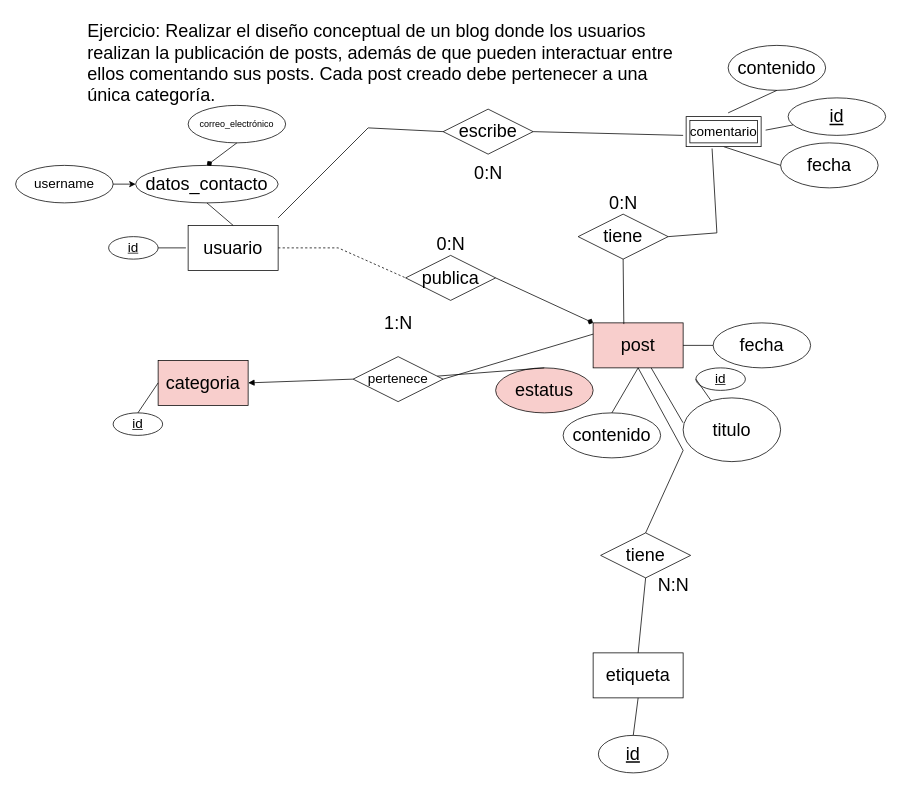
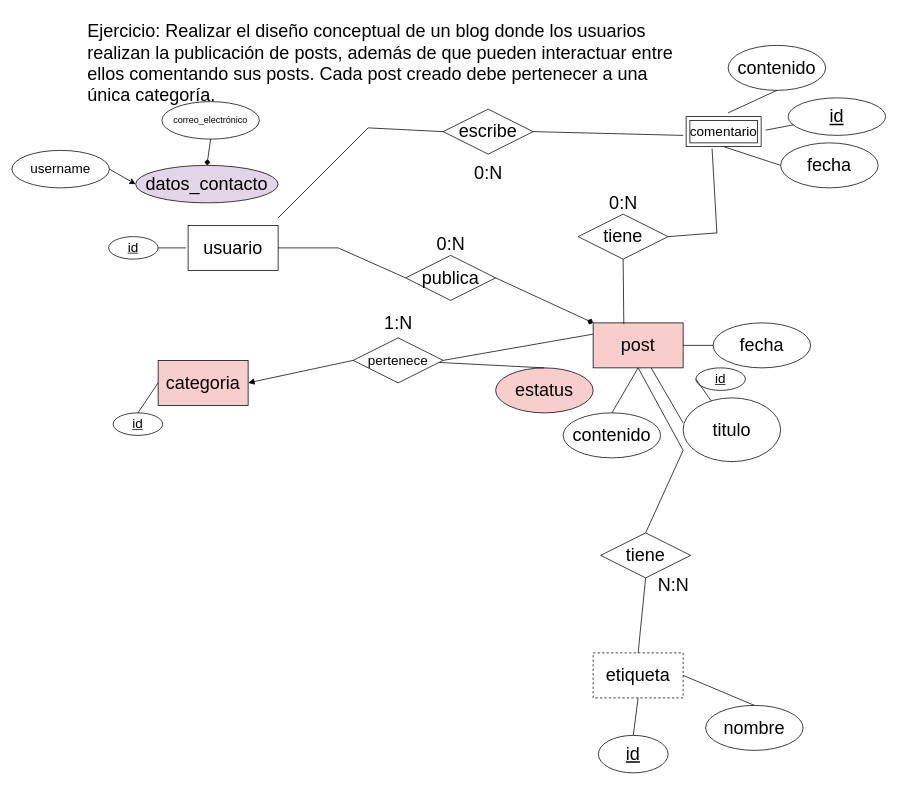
  <mxCell id="0" />
  <mxCell id="1" parent="0" />
  <mxCell id="2" value="&lt;font style=&quot;font-size: 24px;&quot;&gt;Ejercicio: Realizar el diseño conceptual de un blog donde los usuarios realizan la publicación de posts, además de que pueden interactuar entre ellos comentando sus posts. Cada post creado debe pertenecer a una única categoría.&lt;/font&gt;" style="text;whiteSpace=wrap;html=1;" vertex="1" parent="1"><mxGeometry x="114" y="20" width="800" height="70" as="geometry" /></mxCell>
  <mxCell id="3" value="&lt;font style=&quot;font-size: 24px;&quot;&gt;usuario&lt;/font&gt;" style="whiteSpace=wrap;html=1;" vertex="1" parent="1"><mxGeometry x="250" y="300" width="120" height="60" as="geometry" /></mxCell>
  <mxCell id="4" value="&lt;font style=&quot;font-size: 24px;&quot;&gt;post&lt;/font&gt;" style="whiteSpace=wrap;html=1;fillColor=#f8cecc;" vertex="1" parent="1"><mxGeometry x="790" y="430" width="120" height="60" as="geometry" /></mxCell>
  <mxCell id="5" value="&lt;font style=&quot;font-size: 24px;&quot;&gt;categoria&lt;br&gt;&lt;/font&gt;" style="whiteSpace=wrap;html=1;fillColor=#f8cecc;" vertex="1" parent="1"><mxGeometry x="210" y="480" width="120" height="60" as="geometry" /></mxCell>
- <mxCell id="6" value="&lt;font style=&quot;font-size: 24px;&quot;&gt;datos_contacto&lt;/font&gt;" style="ellipse;whiteSpace=wrap;html=1;" vertex="1" parent="1"><mxGeometry x="180" y="220" width="190" height="50" as="geometry" /></mxCell>
- <mxCell id="7" value="&lt;font style=&quot;font-size: 12px;&quot;&gt;correo_electrónico&lt;/font&gt;" style="ellipse;whiteSpace=wrap;html=1;" vertex="1" parent="1"><mxGeometry x="250" y="140" width="130" height="50" as="geometry" /></mxCell>
- <mxCell id="8" value="&lt;font style=&quot;font-size: 18px;&quot;&gt;username&lt;/font&gt;" style="ellipse;whiteSpace=wrap;html=1;" vertex="1" parent="1"><mxGeometry x="20" y="220" width="130" height="50" as="geometry" /></mxCell>
+ <mxCell id="6" value="&lt;font style=&quot;font-size: 24px;&quot;&gt;datos_contacto&lt;/font&gt;" style="ellipse;whiteSpace=wrap;html=1;fillColor=#e1d5e7;" vertex="1" parent="1"><mxGeometry x="180" y="220" width="190" height="50" as="geometry" /></mxCell>
+ <mxCell id="7" value="&lt;font style=&quot;font-size: 12px;&quot;&gt;correo_electrónico&lt;/font&gt;" style="ellipse;whiteSpace=wrap;html=1;" vertex="1" parent="1"><mxGeometry x="215" y="135" width="130" height="50" as="geometry" /></mxCell>
+ <mxCell id="8" value="&lt;font style=&quot;font-size: 18px;&quot;&gt;username&lt;/font&gt;" style="ellipse;whiteSpace=wrap;html=1;" vertex="1" parent="1"><mxGeometry x="15" y="200" width="130" height="50" as="geometry" /></mxCell>
  <mxCell id="9" value="&lt;font style=&quot;font-size: 18px;&quot;&gt;&lt;u&gt;id&lt;/u&gt;&lt;/font&gt;" style="ellipse;whiteSpace=wrap;html=1;" vertex="1" parent="1"><mxGeometry x="144" y="315" width="66" height="30" as="geometry" /></mxCell>
  <mxCell id="10" value="" style="endArrow=diamond;html=1;rounded=0;exitX=0.5;exitY=1;exitDx=0;exitDy=0;entryX=0.5;entryY=0;entryDx=0;entryDy=0;" edge="1" parent="1" source="7" target="6"><mxGeometry width="50" height="50" relative="1" as="geometry"><mxPoint x="200" y="410" as="sourcePoint" /><mxPoint x="250" y="360" as="targetPoint" /></mxGeometry></mxCell>
  <mxCell id="11" value="&lt;font style=&quot;font-size: 24px;&quot;&gt;&lt;u&gt;id&lt;/u&gt;&lt;/font&gt;" style="ellipse;whiteSpace=wrap;html=1;" vertex="1" parent="1"><mxGeometry x="1050" y="130" width="130" height="50" as="geometry" /></mxCell>
  <mxCell id="12" value="&lt;span style=&quot;font-size: 24px;&quot;&gt;fecha&lt;/span&gt;" style="ellipse;whiteSpace=wrap;html=1;" vertex="1" parent="1"><mxGeometry x="1040" y="190" width="130" height="60" as="geometry" /></mxCell>
  <mxCell id="13" value="&lt;span style=&quot;font-size: 24px;&quot;&gt;contenido&lt;/span&gt;" style="ellipse;whiteSpace=wrap;html=1;" vertex="1" parent="1"><mxGeometry x="970" y="60" width="130" height="60" as="geometry" /></mxCell>
  <mxCell id="14" value="&lt;span style=&quot;font-size: 24px;&quot;&gt;fecha&lt;/span&gt;" style="ellipse;whiteSpace=wrap;html=1;" vertex="1" parent="1"><mxGeometry x="950" y="430" width="130" height="60" as="geometry" /></mxCell>
  <mxCell id="15" value="&lt;span style=&quot;font-size: 24px;&quot;&gt;titulo&lt;/span&gt;" style="ellipse;whiteSpace=wrap;html=1;" vertex="1" parent="1"><mxGeometry x="910" y="530" width="130" height="85" as="geometry" /></mxCell>
  <mxCell id="16" value="&lt;span style=&quot;font-size: 24px;&quot;&gt;contenido&lt;/span&gt;" style="ellipse;whiteSpace=wrap;html=1;" vertex="1" parent="1"><mxGeometry x="750" y="550" width="130" height="60" as="geometry" /></mxCell>
  <mxCell id="17" value="&lt;span style=&quot;font-size: 24px;&quot;&gt;estatus&lt;/span&gt;" style="ellipse;whiteSpace=wrap;html=1;fillColor=#f8cecc;" vertex="1" parent="1"><mxGeometry x="660" y="490" width="130" height="60" as="geometry" /></mxCell>
  <mxCell id="18" value="&lt;font style=&quot;font-size: 18px;&quot;&gt;&lt;u&gt;id&lt;/u&gt;&lt;/font&gt;" style="ellipse;whiteSpace=wrap;html=1;" vertex="1" parent="1"><mxGeometry x="927" y="490" width="66" height="30" as="geometry" /></mxCell>
  <mxCell id="19" value="&lt;font style=&quot;font-size: 18px;&quot;&gt;&lt;u&gt;id&lt;/u&gt;&lt;/font&gt;" style="ellipse;whiteSpace=wrap;html=1;" vertex="1" parent="1"><mxGeometry x="150" y="550" width="66" height="30" as="geometry" /></mxCell>
  <mxCell id="20" value="" style="endArrow=classic;html=1;rounded=0;exitX=1;exitY=0.5;exitDx=0;exitDy=0;entryX=0;entryY=0.5;entryDx=0;entryDy=0;" edge="1" parent="1" source="8" target="6"><mxGeometry width="50" height="50" relative="1" as="geometry"><mxPoint x="146" y="235" as="sourcePoint" /><mxPoint x="190" y="255" as="targetPoint" /></mxGeometry></mxCell>
- <mxCell id="21" value="" style="endArrow=none;html=1;rounded=0;exitX=0.5;exitY=0;exitDx=0;exitDy=0;entryX=0.5;entryY=1;entryDx=0;entryDy=0;" edge="1" parent="1" source="3" target="6"><mxGeometry width="50" height="50" relative="1" as="geometry"><mxPoint x="125" y="280" as="sourcePoint" /><mxPoint x="190" y="255" as="targetPoint" /></mxGeometry></mxCell>
  <mxCell id="22" value="" style="endArrow=none;html=1;rounded=0;entryX=0.5;entryY=1;entryDx=0;entryDy=0;exitX=0.5;exitY=0;exitDx=0;exitDy=0;" edge="1" parent="1" target="13"><mxGeometry width="50" height="50" relative="1" as="geometry"><mxPoint x="970" y="150" as="sourcePoint" /><mxPoint x="840" y="210" as="targetPoint" /></mxGeometry></mxCell>
  <mxCell id="23" value="" style="endArrow=none;html=1;rounded=0;" edge="1" parent="1" target="11"><mxGeometry width="50" height="50" relative="1" as="geometry"><mxPoint x="1020" y="173" as="sourcePoint" /><mxPoint x="1045" y="130" as="targetPoint" /></mxGeometry></mxCell>
  <mxCell id="24" value="" style="endArrow=none;html=1;rounded=0;exitX=0.5;exitY=1;exitDx=0;exitDy=0;entryX=0;entryY=0.5;entryDx=0;entryDy=0;" edge="1" parent="1" source="57" target="12"><mxGeometry width="50" height="50" relative="1" as="geometry"><mxPoint x="970" y="210" as="sourcePoint" /><mxPoint x="1068" y="177" as="targetPoint" /></mxGeometry></mxCell>
  <mxCell id="25" value="" style="endArrow=none;html=1;rounded=0;entryX=0;entryY=0.5;entryDx=0;entryDy=0;exitX=1;exitY=0.5;exitDx=0;exitDy=0;" edge="1" parent="1" source="4" target="14"><mxGeometry width="50" height="50" relative="1" as="geometry"><mxPoint x="897" y="440" as="sourcePoint" /><mxPoint x="965" y="420" as="targetPoint" /></mxGeometry></mxCell>
  <mxCell id="26" value="" style="endArrow=none;html=1;rounded=0;entryX=0;entryY=0.5;entryDx=0;entryDy=0;" edge="1" parent="1" source="15" target="18"><mxGeometry width="50" height="50" relative="1" as="geometry"><mxPoint x="920" y="470" as="sourcePoint" /><mxPoint x="960" y="470" as="targetPoint" /></mxGeometry></mxCell>
  <mxCell id="27" value="" style="endArrow=none;html=1;rounded=0;exitX=1;exitY=0.5;exitDx=0;exitDy=0;" edge="1" parent="1" source="9"><mxGeometry width="50" height="50" relative="1" as="geometry"><mxPoint x="370" y="310" as="sourcePoint" /><mxPoint x="247" y="330" as="targetPoint" /></mxGeometry></mxCell>
  <mxCell id="28" value="" style="endArrow=none;html=1;rounded=0;entryX=-0.001;entryY=0.39;entryDx=0;entryDy=0;entryPerimeter=0;" edge="1" parent="1" source="4" target="15"><mxGeometry width="50" height="50" relative="1" as="geometry"><mxPoint x="919" y="492" as="sourcePoint" /><mxPoint x="937" y="515" as="targetPoint" /></mxGeometry></mxCell>
  <mxCell id="29" value="" style="endArrow=none;html=1;rounded=0;entryX=0.5;entryY=0;entryDx=0;entryDy=0;exitX=0.5;exitY=1;exitDx=0;exitDy=0;" edge="1" parent="1" source="4" target="16"><mxGeometry width="50" height="50" relative="1" as="geometry"><mxPoint x="879" y="500" as="sourcePoint" /><mxPoint x="920" y="563" as="targetPoint" /></mxGeometry></mxCell>
  <mxCell id="30" value="" style="endArrow=none;html=1;rounded=0;exitX=0.5;exitY=0;exitDx=0;exitDy=0;" edge="1" parent="1" source="17" target="36"><mxGeometry width="50" height="50" relative="1" as="geometry"><mxPoint x="889" y="510" as="sourcePoint" /><mxPoint x="930" y="573" as="targetPoint" /></mxGeometry></mxCell>
  <mxCell id="31" value="" style="endArrow=none;html=1;rounded=0;exitX=0;exitY=0.5;exitDx=0;exitDy=0;entryX=0.5;entryY=0;entryDx=0;entryDy=0;" edge="1" parent="1" source="5" target="19"><mxGeometry width="50" height="50" relative="1" as="geometry"><mxPoint x="540" y="360" as="sourcePoint" /><mxPoint x="590" y="310" as="targetPoint" /></mxGeometry></mxCell>
  <mxCell id="32" value="&lt;font style=&quot;font-size: 24px;&quot;&gt;publica&lt;/font&gt;" style="shape=rhombus;perimeter=rhombusPerimeter;whiteSpace=wrap;html=1;align=center;" vertex="1" parent="1"><mxGeometry x="540" y="340" width="120" height="60" as="geometry" /></mxCell>
- <mxCell id="33" value="" style="endArrow=none;html=1;rounded=0;exitX=1;exitY=0.5;exitDx=0;exitDy=0;entryX=0;entryY=0.5;entryDx=0;entryDy=0;dashed=1;" edge="1" parent="1" source="3" target="32"><mxGeometry width="50" height="50" relative="1" as="geometry"><mxPoint x="540" y="350" as="sourcePoint" /><mxPoint x="590" y="300" as="targetPoint" /><Array as="points"><mxPoint x="450" y="330" /></Array></mxGeometry></mxCell>
+ <mxCell id="33" value="" style="endArrow=none;html=1;rounded=0;exitX=1;exitY=0.5;exitDx=0;exitDy=0;entryX=0;entryY=0.5;entryDx=0;entryDy=0;" edge="1" parent="1" source="3" target="32"><mxGeometry width="50" height="50" relative="1" as="geometry"><mxPoint x="540" y="350" as="sourcePoint" /><mxPoint x="590" y="300" as="targetPoint" /><Array as="points"><mxPoint x="450" y="330" /></Array></mxGeometry></mxCell>
  <mxCell id="34" value="" style="endArrow=diamond;html=1;rounded=0;exitX=1;exitY=0.5;exitDx=0;exitDy=0;entryX=0;entryY=0;entryDx=0;entryDy=0;" edge="1" parent="1" source="32" target="4"><mxGeometry width="50" height="50" relative="1" as="geometry"><mxPoint x="540" y="350" as="sourcePoint" /><mxPoint x="780" y="420" as="targetPoint" /></mxGeometry></mxCell>
  <mxCell id="35" value="&lt;font style=&quot;font-size: 24px;&quot;&gt;0:N&lt;/font&gt;" style="text;html=1;align=center;verticalAlign=middle;resizable=0;points=[];autosize=1;strokeColor=none;fillColor=none;" vertex="1" parent="1"><mxGeometry x="570" y="305" width="60" height="40" as="geometry" /></mxCell>
- <mxCell id="36" value="&lt;font style=&quot;font-size: 18px;&quot;&gt;pertenece&lt;/font&gt;" style="shape=rhombus;perimeter=rhombusPerimeter;whiteSpace=wrap;html=1;align=center;" vertex="1" parent="1"><mxGeometry x="470" y="475" width="120" height="60" as="geometry" /></mxCell>
+ <mxCell id="36" value="&lt;font style=&quot;font-size: 18px;&quot;&gt;pertenece&lt;/font&gt;" style="shape=rhombus;perimeter=rhombusPerimeter;whiteSpace=wrap;html=1;align=center;" vertex="1" parent="1"><mxGeometry x="470" y="450" width="120" height="60" as="geometry" /></mxCell>
  <mxCell id="37" value="" style="endArrow=none;html=1;rounded=0;entryX=0;entryY=0.25;entryDx=0;entryDy=0;exitX=1;exitY=0.5;exitDx=0;exitDy=0;" edge="1" parent="1" source="36" target="4"><mxGeometry width="50" height="50" relative="1" as="geometry"><mxPoint x="540" y="350" as="sourcePoint" /><mxPoint x="590" y="300" as="targetPoint" /></mxGeometry></mxCell>
  <mxCell id="38" value="" style="endArrow=block;html=1;rounded=0;entryX=1;entryY=0.5;entryDx=0;entryDy=0;exitX=0;exitY=0.5;exitDx=0;exitDy=0;" edge="1" parent="1" source="36" target="5"><mxGeometry width="50" height="50" relative="1" as="geometry"><mxPoint x="600" y="490" as="sourcePoint" /><mxPoint x="800" y="455" as="targetPoint" /></mxGeometry></mxCell>
  <mxCell id="39" value="&lt;font style=&quot;font-size: 24px;&quot;&gt;1:N&lt;/font&gt;" style="text;html=1;align=center;verticalAlign=middle;resizable=0;points=[];autosize=1;strokeColor=none;fillColor=none;" vertex="1" parent="1"><mxGeometry x="500" y="410" width="60" height="40" as="geometry" /></mxCell>
  <mxCell id="40" value="&lt;font style=&quot;font-size: 24px;&quot;&gt;tiene&lt;/font&gt;" style="shape=rhombus;perimeter=rhombusPerimeter;whiteSpace=wrap;html=1;align=center;" vertex="1" parent="1"><mxGeometry x="770" y="285" width="120" height="60" as="geometry" /></mxCell>
  <mxCell id="41" value="" style="endArrow=none;html=1;rounded=0;entryX=0.5;entryY=1;entryDx=0;entryDy=0;exitX=0.341;exitY=0.027;exitDx=0;exitDy=0;exitPerimeter=0;" edge="1" parent="1" source="4" target="40"><mxGeometry width="50" height="50" relative="1" as="geometry"><mxPoint x="830" y="420" as="sourcePoint" /><mxPoint x="710" y="300" as="targetPoint" /></mxGeometry></mxCell>
  <mxCell id="42" value="" style="endArrow=none;html=1;rounded=0;entryX=0.346;entryY=1.063;entryDx=0;entryDy=0;entryPerimeter=0;exitX=1;exitY=0.5;exitDx=0;exitDy=0;" edge="1" parent="1" source="40" target="57"><mxGeometry width="50" height="50" relative="1" as="geometry"><mxPoint x="840" y="430" as="sourcePoint" /><mxPoint x="954.52" y="208.14" as="targetPoint" /><Array as="points"><mxPoint x="955" y="310" /></Array></mxGeometry></mxCell>
  <mxCell id="43" value="&lt;font style=&quot;font-size: 24px;&quot;&gt;0:N&lt;/font&gt;" style="text;html=1;align=center;verticalAlign=middle;resizable=0;points=[];autosize=1;strokeColor=none;fillColor=none;" vertex="1" parent="1"><mxGeometry x="800" y="250" width="60" height="40" as="geometry" /></mxCell>
- <mxCell id="44" value="&lt;font style=&quot;font-size: 24px;&quot;&gt;etiqueta&lt;/font&gt;" style="whiteSpace=wrap;html=1;" vertex="1" parent="1"><mxGeometry x="790" y="870" width="120" height="60" as="geometry" /></mxCell>
+ <mxCell id="44" value="&lt;font style=&quot;font-size: 24px;&quot;&gt;etiqueta&lt;/font&gt;" style="whiteSpace=wrap;html=1;dashed=1;" vertex="1" parent="1"><mxGeometry x="790" y="870" width="120" height="60" as="geometry" /></mxCell>
  <mxCell id="45" value="&lt;font style=&quot;font-size: 24px;&quot;&gt;&lt;u style=&quot;&quot;&gt;id&lt;/u&gt;&lt;/font&gt;" style="ellipse;whiteSpace=wrap;html=1;" vertex="1" parent="1"><mxGeometry x="797" y="980" width="93" height="50" as="geometry" /></mxCell>
+ <mxCell id="46" value="&lt;span style=&quot;font-size: 24px;&quot;&gt;nombre&lt;/span&gt;" style="ellipse;whiteSpace=wrap;html=1;" vertex="1" parent="1"><mxGeometry x="940" y="940" width="130" height="60" as="geometry" /></mxCell>
  <mxCell id="47" value="" style="endArrow=none;html=1;rounded=0;exitX=0.5;exitY=0;exitDx=0;exitDy=0;entryX=0.5;entryY=1;entryDx=0;entryDy=0;" edge="1" parent="1" source="45" target="44"><mxGeometry width="50" height="50" relative="1" as="geometry"><mxPoint x="560" y="710" as="sourcePoint" /><mxPoint x="610" y="660" as="targetPoint" /></mxGeometry></mxCell>
+ <mxCell id="48" value="" style="endArrow=none;html=1;rounded=0;exitX=0.5;exitY=0;exitDx=0;exitDy=0;entryX=1;entryY=0.5;entryDx=0;entryDy=0;" edge="1" parent="1" source="46" target="44"><mxGeometry width="50" height="50" relative="1" as="geometry"><mxPoint x="854" y="990" as="sourcePoint" /><mxPoint x="860" y="940" as="targetPoint" /></mxGeometry></mxCell>
  <mxCell id="49" value="&lt;span style=&quot;font-size: 24px;&quot;&gt;tiene&lt;/span&gt;" style="shape=rhombus;perimeter=rhombusPerimeter;whiteSpace=wrap;html=1;align=center;" vertex="1" parent="1"><mxGeometry x="800" y="710" width="120" height="60" as="geometry" /></mxCell>
  <mxCell id="50" value="" style="endArrow=none;html=1;rounded=0;entryX=0.5;entryY=1;entryDx=0;entryDy=0;exitX=0.5;exitY=0;exitDx=0;exitDy=0;" edge="1" parent="1" source="49" target="4"><mxGeometry width="50" height="50" relative="1" as="geometry"><mxPoint x="891" y="677" as="sourcePoint" /><mxPoint x="890" y="590" as="targetPoint" /><Array as="points"><mxPoint x="910" y="600" /></Array></mxGeometry></mxCell>
  <mxCell id="51" value="" style="endArrow=none;html=1;rounded=0;entryX=0.5;entryY=1;entryDx=0;entryDy=0;exitX=0.5;exitY=0;exitDx=0;exitDy=0;" edge="1" parent="1" source="44" target="49"><mxGeometry width="50" height="50" relative="1" as="geometry"><mxPoint x="841" y="442" as="sourcePoint" /><mxPoint x="840" y="355" as="targetPoint" /></mxGeometry></mxCell>
  <mxCell id="52" value="&lt;font style=&quot;font-size: 24px;&quot;&gt;N:N&lt;/font&gt;" style="text;html=1;align=center;verticalAlign=middle;resizable=0;points=[];autosize=1;strokeColor=none;fillColor=none;" vertex="1" parent="1"><mxGeometry x="867" y="760" width="60" height="40" as="geometry" /></mxCell>
  <mxCell id="53" value="&lt;font style=&quot;font-size: 24px;&quot;&gt;escribe&lt;/font&gt;" style="shape=rhombus;perimeter=rhombusPerimeter;whiteSpace=wrap;html=1;align=center;" vertex="1" parent="1"><mxGeometry x="590" y="145" width="120" height="60" as="geometry" /></mxCell>
  <mxCell id="54" value="" style="endArrow=none;html=1;rounded=0;entryX=0;entryY=0.5;entryDx=0;entryDy=0;" edge="1" parent="1" target="53"><mxGeometry width="50" height="50" relative="1" as="geometry"><mxPoint x="370" y="290" as="sourcePoint" /><mxPoint x="610" y="200" as="targetPoint" /><Array as="points"><mxPoint x="490" y="170" /></Array></mxGeometry></mxCell>
  <mxCell id="55" value="" style="endArrow=none;html=1;rounded=0;exitX=1;exitY=0.5;exitDx=0;exitDy=0;entryX=0;entryY=0.5;entryDx=0;entryDy=0;" edge="1" parent="1" source="53"><mxGeometry width="50" height="50" relative="1" as="geometry"><mxPoint x="560" y="250" as="sourcePoint" /><mxPoint x="910" y="180" as="targetPoint" /></mxGeometry></mxCell>
  <mxCell id="56" value="&lt;font style=&quot;font-size: 24px;&quot;&gt;0:N&lt;/font&gt;" style="text;html=1;align=center;verticalAlign=middle;resizable=0;points=[];autosize=1;strokeColor=none;fillColor=none;" vertex="1" parent="1"><mxGeometry x="620" y="210" width="60" height="40" as="geometry" /></mxCell>
  <mxCell id="57" value="&lt;font style=&quot;font-size: 18px;&quot;&gt;comentario&lt;/font&gt;" style="shape=ext;margin=3;double=1;whiteSpace=wrap;html=1;align=center;" vertex="1" parent="1"><mxGeometry x="914" y="155" width="100" height="40" as="geometry" /></mxCell>
